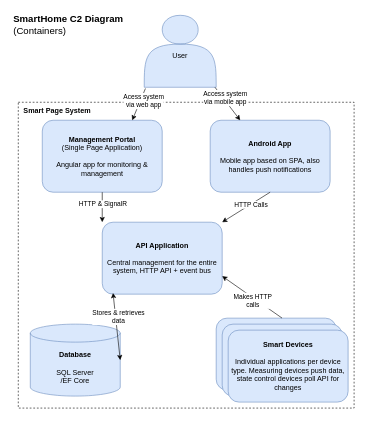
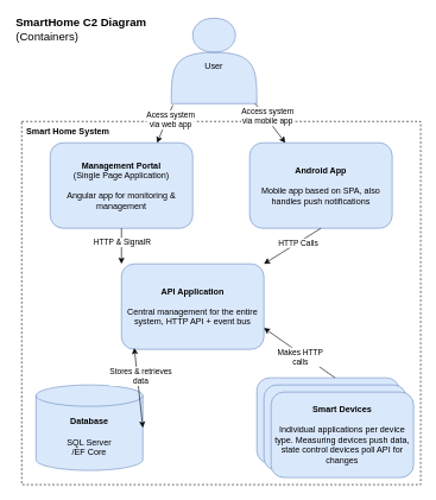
  <mxCell id="0" />
  <mxCell id="1" parent="0" />
  <mxCell id="2" value="" style="rounded=0;whiteSpace=wrap;html=1;fillColor=none;dashed=1;align=left;" parent="1" vertex="1"><mxGeometry x="30" y="170" width="560" height="510" as="geometry" /></mxCell>
  <mxCell id="3" value="&lt;div&gt;&lt;br&gt;&lt;/div&gt;&lt;div&gt;User&lt;br&gt;&lt;/div&gt;" style="shape=actor;whiteSpace=wrap;html=1;fillColor=#dae8fc;strokeColor=#6c8ebf;" parent="1" vertex="1"><mxGeometry x="240" y="25" width="120" height="120" as="geometry" /></mxCell>
- <mxCell id="4" value="&lt;b&gt;Smart Page System&lt;br&gt;&lt;/b&gt;" style="text;html=1;strokeColor=none;fillColor=none;align=center;verticalAlign=middle;whiteSpace=wrap;rounded=0;" parent="1" vertex="1"><mxGeometry x="30" y="170" width="130" height="30" as="geometry" /></mxCell>
+ <mxCell id="4" value="&lt;b&gt;Smart Home System&lt;br&gt;&lt;/b&gt;" style="text;html=1;strokeColor=none;fillColor=none;align=center;verticalAlign=middle;whiteSpace=wrap;rounded=0;" parent="1" vertex="1"><mxGeometry x="30" y="170" width="130" height="30" as="geometry" /></mxCell>
  <mxCell id="5" value="&lt;div&gt;&lt;b&gt;Management Portal&lt;br&gt;&lt;/b&gt;&lt;/div&gt;&lt;div&gt;(Single Page Application)&lt;/div&gt;&lt;div&gt;&lt;b&gt;&lt;br&gt;&lt;/b&gt;&lt;/div&gt;&lt;div&gt;Angular app for monitoring &amp;amp; management&lt;br&gt;&lt;/div&gt;" style="rounded=1;whiteSpace=wrap;html=1;fillColor=#dae8fc;strokeColor=#6c8ebf;" parent="1" vertex="1"><mxGeometry x="70" y="200" width="200" height="120" as="geometry" /></mxCell>
  <mxCell id="6" value="&lt;div&gt;&lt;b&gt;Android App&lt;/b&gt;&lt;/div&gt;&lt;div&gt;&lt;b&gt;&lt;br&gt;&lt;/b&gt;&lt;/div&gt;&lt;div&gt;Mobile app based on SPA, also handles push notifications&lt;br&gt;&lt;/div&gt;" style="rounded=1;whiteSpace=wrap;html=1;fillColor=#dae8fc;strokeColor=#6c8ebf;" parent="1" vertex="1"><mxGeometry x="350" y="200" width="200" height="120" as="geometry" /></mxCell>
  <mxCell id="7" value="&lt;div&gt;&lt;b&gt;API Application&lt;/b&gt;&lt;/div&gt;&lt;div&gt;&lt;b&gt;&lt;br&gt;&lt;/b&gt;&lt;/div&gt;&lt;div&gt;Central management for the entire system, HTTP API + event bus&lt;br&gt;&lt;/div&gt;" style="rounded=1;whiteSpace=wrap;html=1;fillColor=#dae8fc;strokeColor=#6c8ebf;" parent="1" vertex="1"><mxGeometry x="170" y="370" width="200" height="120" as="geometry" /></mxCell>
  <mxCell id="8" value="" style="endArrow=classic;html=1;rounded=0;exitX=0.017;exitY=1.017;exitDx=0;exitDy=0;exitPerimeter=0;entryX=0.75;entryY=0;entryDx=0;entryDy=0;" edge="1" parent="1" source="3" target="5"><mxGeometry width="50" height="50" relative="1" as="geometry"><mxPoint x="300" y="280" as="sourcePoint" /><mxPoint x="350" y="230" as="targetPoint" /></mxGeometry></mxCell>
  <mxCell id="9" value="&lt;div&gt;Acess system&lt;/div&gt;&lt;div&gt;via web app&lt;br&gt;&lt;/div&gt;" style="edgeLabel;html=1;align=center;verticalAlign=middle;resizable=0;points=[];" vertex="1" connectable="0" parent="8"><mxGeometry x="-0.316" y="4" relative="1" as="geometry"><mxPoint as="offset" /></mxGeometry></mxCell>
  <mxCell id="10" value="" style="endArrow=classic;html=1;rounded=0;exitX=0.983;exitY=1;exitDx=0;exitDy=0;exitPerimeter=0;entryX=0.25;entryY=0;entryDx=0;entryDy=0;" edge="1" parent="1" source="3" target="6"><mxGeometry width="50" height="50" relative="1" as="geometry"><mxPoint x="300" y="280" as="sourcePoint" /><mxPoint x="350" y="230" as="targetPoint" /></mxGeometry></mxCell>
  <mxCell id="11" value="&lt;div&gt;Access system &lt;br&gt;&lt;/div&gt;&lt;div&gt;via mobile app&lt;br&gt;&lt;/div&gt;" style="edgeLabel;html=1;align=center;verticalAlign=middle;resizable=0;points=[];" vertex="1" connectable="0" parent="10"><mxGeometry x="-0.307" y="3" relative="1" as="geometry"><mxPoint as="offset" /></mxGeometry></mxCell>
  <mxCell id="12" value="" style="endArrow=classic;html=1;rounded=0;exitX=0.5;exitY=1;exitDx=0;exitDy=0;entryX=0;entryY=0;entryDx=0;entryDy=0;" edge="1" parent="1" source="5" target="7"><mxGeometry width="50" height="50" relative="1" as="geometry"><mxPoint x="300" y="440" as="sourcePoint" /><mxPoint x="350" y="390" as="targetPoint" /></mxGeometry></mxCell>
  <mxCell id="13" value="HTTP &amp;amp; SignalR" style="edgeLabel;html=1;align=center;verticalAlign=middle;resizable=0;points=[];" vertex="1" connectable="0" parent="12"><mxGeometry x="-0.257" relative="1" as="geometry"><mxPoint as="offset" /></mxGeometry></mxCell>
  <mxCell id="14" value="" style="endArrow=classic;html=1;rounded=0;exitX=0.5;exitY=1;exitDx=0;exitDy=0;entryX=1;entryY=0;entryDx=0;entryDy=0;" edge="1" parent="1" source="6" target="7"><mxGeometry width="50" height="50" relative="1" as="geometry"><mxPoint x="300" y="400" as="sourcePoint" /><mxPoint x="350" y="350" as="targetPoint" /></mxGeometry></mxCell>
  <mxCell id="15" value="HTTP Calls" style="edgeLabel;html=1;align=center;verticalAlign=middle;resizable=0;points=[];" vertex="1" connectable="0" parent="14"><mxGeometry x="-0.192" relative="1" as="geometry"><mxPoint as="offset" /></mxGeometry></mxCell>
  <mxCell id="16" value="&lt;div&gt;&lt;b&gt;Database&lt;/b&gt;&lt;/div&gt;&lt;div&gt;&lt;b&gt;&lt;br&gt;&lt;/b&gt;&lt;/div&gt;&lt;div&gt;SQL Server&lt;/div&gt;&lt;div&gt;/EF Core&lt;br&gt;&lt;/div&gt;" style="shape=cylinder3;whiteSpace=wrap;html=1;boundedLbl=1;backgroundOutline=1;size=15;fillColor=#dae8fc;strokeColor=#6c8ebf;" vertex="1" parent="1"><mxGeometry x="50" y="540" width="150" height="120" as="geometry" /></mxCell>
  <mxCell id="17" value="" style="endArrow=classic;startArrow=classic;html=1;rounded=0;exitX=1;exitY=0.5;exitDx=0;exitDy=0;exitPerimeter=0;entryX=0.09;entryY=0.984;entryDx=0;entryDy=0;entryPerimeter=0;" edge="1" parent="1" source="16" target="7"><mxGeometry width="50" height="50" relative="1" as="geometry"><mxPoint x="220" y="585" as="sourcePoint" /><mxPoint x="270" y="535" as="targetPoint" /></mxGeometry></mxCell>
  <mxCell id="18" value="&lt;div&gt;Stores &amp;amp; retrieves&lt;/div&gt;&lt;div&gt;data&lt;br&gt;&lt;/div&gt;" style="edgeLabel;html=1;align=center;verticalAlign=middle;resizable=0;points=[];" vertex="1" connectable="0" parent="17"><mxGeometry x="0.166" y="-4" relative="1" as="geometry"><mxPoint y="-6" as="offset" /></mxGeometry></mxCell>
  <mxCell id="19" value="" style="rounded=1;whiteSpace=wrap;html=1;fillColor=#dae8fc;strokeColor=#6c8ebf;" vertex="1" parent="1"><mxGeometry x="360" y="530" width="200" height="120" as="geometry" /></mxCell>
  <mxCell id="20" value="" style="rounded=1;whiteSpace=wrap;html=1;fillColor=#dae8fc;strokeColor=#6c8ebf;" vertex="1" parent="1"><mxGeometry x="370" y="540" width="200" height="120" as="geometry" /></mxCell>
  <mxCell id="21" value="&lt;div&gt;&lt;b&gt;Smart Devices&lt;/b&gt;&lt;/div&gt;&lt;div&gt;&lt;b&gt;&lt;br&gt;&lt;/b&gt;&lt;/div&gt;&lt;div&gt;Individual applications per device type. Measuring devices push data, state control devices poll API for changes&lt;br&gt;&lt;/div&gt;" style="rounded=1;whiteSpace=wrap;html=1;fillColor=#dae8fc;strokeColor=#6c8ebf;" vertex="1" parent="1"><mxGeometry x="380" y="550" width="200" height="120" as="geometry" /></mxCell>
  <mxCell id="22" value="" style="endArrow=classic;html=1;rounded=0;entryX=1;entryY=0.75;entryDx=0;entryDy=0;exitX=0.549;exitY=-0.001;exitDx=0;exitDy=0;exitPerimeter=0;" edge="1" parent="1" source="19" target="7"><mxGeometry width="50" height="50" relative="1" as="geometry"><mxPoint x="240" y="530" as="sourcePoint" /><mxPoint x="290" y="480" as="targetPoint" /></mxGeometry></mxCell>
  <mxCell id="23" value="&lt;div&gt;Makes HTTP&lt;/div&gt;&lt;div&gt;calls&lt;br&gt;&lt;/div&gt;" style="edgeLabel;html=1;align=center;verticalAlign=middle;resizable=0;points=[];" vertex="1" connectable="0" parent="22"><mxGeometry x="0.286" y="4" relative="1" as="geometry"><mxPoint x="17" y="12" as="offset" /></mxGeometry></mxCell>
  <mxCell id="24" value="&lt;div align=&quot;left&quot;&gt;&lt;b&gt;&lt;font style=&quot;font-size: 16px;&quot;&gt;SmartHome C2 Diagram&lt;br&gt;&lt;/font&gt;&lt;/b&gt;&lt;/div&gt;&lt;div align=&quot;left&quot;&gt;&lt;font style=&quot;font-size: 16px;&quot;&gt;(Containers)&lt;br&gt;&lt;/font&gt;&lt;/div&gt;" style="text;html=1;strokeColor=none;fillColor=none;align=left;verticalAlign=middle;whiteSpace=wrap;rounded=0;" vertex="1" parent="1"><mxGeometry x="20" y="20" width="200" height="40" as="geometry" /></mxCell>
